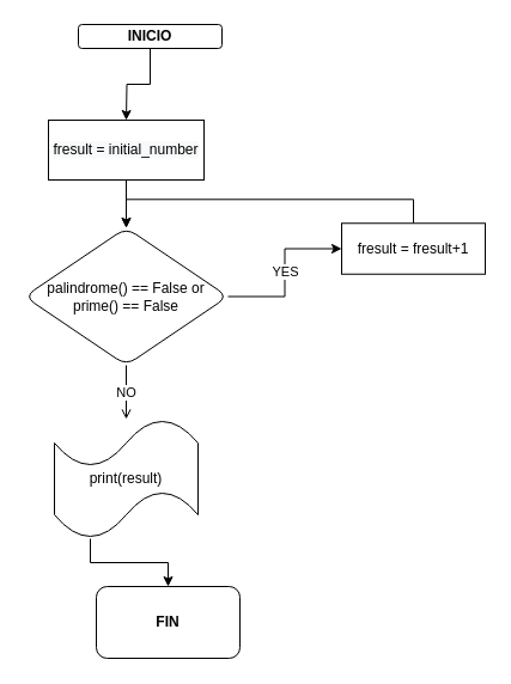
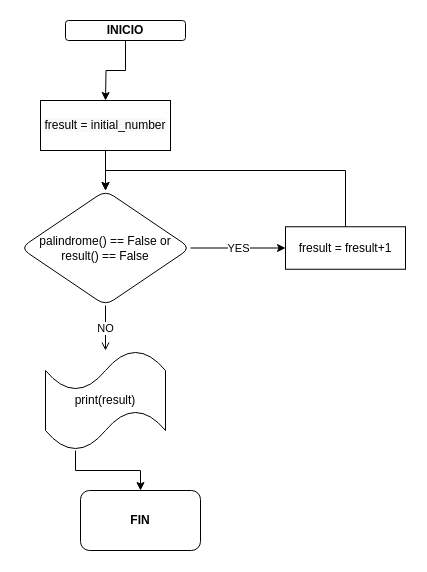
  <mxCell id="0" />
  <mxCell id="1" parent="0" />
  <mxCell id="2" value="" style="edgeStyle=orthogonalEdgeStyle;rounded=0;orthogonalLoop=1;jettySize=auto;html=1;" edge="1" parent="1" source="3"><mxGeometry relative="1" as="geometry"><mxPoint x="105" y="100" as="targetPoint" /></mxGeometry></mxCell>
  <mxCell id="3" value="&lt;b&gt;INICIO&lt;/b&gt;" style="rounded=1;whiteSpace=wrap;html=1;" vertex="1" parent="1"><mxGeometry x="65" y="20" width="120" height="20" as="geometry" /></mxCell>
  <mxCell id="4" value="YES" style="edgeStyle=orthogonalEdgeStyle;rounded=0;orthogonalLoop=1;jettySize=auto;html=1;exitX=1;exitY=0.5;exitDx=0;exitDy=0;entryX=0;entryY=0.5;entryDx=0;entryDy=0;" edge="1" parent="1" source="6" target="10"><mxGeometry relative="1" as="geometry" /></mxCell>
  <mxCell id="5" value="NO" style="edgeStyle=orthogonalEdgeStyle;rounded=0;orthogonalLoop=1;jettySize=auto;html=1;exitX=0.5;exitY=1;exitDx=0;exitDy=0;endArrow=open;" edge="1" parent="1" source="6" target="12"><mxGeometry relative="1" as="geometry"><mxPoint x="105" y="360" as="targetPoint" /></mxGeometry></mxCell>
- <mxCell id="6" value="palindrome() == False or prime() == False" style="rhombus;whiteSpace=wrap;html=1;rounded=1;" vertex="1" parent="1"><mxGeometry x="20" y="190" width="170" height="115" as="geometry" /></mxCell>
+ <mxCell id="6" value="palindrome() == False or result() == False" style="rhombus;whiteSpace=wrap;html=1;rounded=1;" vertex="1" parent="1"><mxGeometry x="20" y="190" width="170" height="115" as="geometry" /></mxCell>
  <mxCell id="7" style="edgeStyle=orthogonalEdgeStyle;rounded=0;orthogonalLoop=1;jettySize=auto;html=1;exitX=0.5;exitY=1;exitDx=0;exitDy=0;entryX=0.5;entryY=0;entryDx=0;entryDy=0;" edge="1" parent="1" source="8" target="6"><mxGeometry relative="1" as="geometry" /></mxCell>
  <mxCell id="8" value="&#10;&#10;&lt;span style=&quot;color: rgb(0, 0, 0); font-family: helvetica; font-size: 12px; font-style: normal; font-weight: 400; letter-spacing: normal; text-align: center; text-indent: 0px; text-transform: none; word-spacing: 0px; background-color: rgb(248, 249, 250); display: inline; float: none;&quot;&gt;fresult = initial_number&lt;/span&gt;&#10;&#10;" style="rounded=0;whiteSpace=wrap;html=1;" vertex="1" parent="1"><mxGeometry x="40" y="100" width="130" height="50" as="geometry" /></mxCell>
  <mxCell id="9" style="edgeStyle=orthogonalEdgeStyle;rounded=0;orthogonalLoop=1;jettySize=auto;html=1;exitX=0.5;exitY=0;exitDx=0;exitDy=0;entryX=0.5;entryY=0;entryDx=0;entryDy=0;" edge="1" parent="1" source="10" target="6"><mxGeometry relative="1" as="geometry" /></mxCell>
- <mxCell id="10" value="fresult = fresult+1" style="rounded=0;whiteSpace=wrap;html=1;" vertex="1" parent="1"><mxGeometry x="285" y="186.25" width="120" height="42.5" as="geometry" /></mxCell>
+ <mxCell id="10" value="fresult = fresult+1" style="rounded=0;whiteSpace=wrap;html=1;" vertex="1" parent="1"><mxGeometry x="285" y="226.25" width="120" height="42.5" as="geometry" /></mxCell>
  <mxCell id="11" style="edgeStyle=orthogonalEdgeStyle;rounded=0;orthogonalLoop=1;jettySize=auto;html=1;exitX=0.25;exitY=1;exitDx=0;exitDy=0;exitPerimeter=0;entryX=0.5;entryY=0;entryDx=0;entryDy=0;" edge="1" parent="1" source="12" target="13"><mxGeometry relative="1" as="geometry" /></mxCell>
  <mxCell id="12" value="print(result)" style="shape=tape;whiteSpace=wrap;html=1;" vertex="1" parent="1"><mxGeometry x="45" y="350" width="120" height="100" as="geometry" /></mxCell>
  <mxCell id="13" value="&lt;b&gt;FIN&lt;/b&gt;" style="rounded=1;whiteSpace=wrap;html=1;" vertex="1" parent="1"><mxGeometry x="80" y="490" width="120" height="60" as="geometry" /></mxCell>
